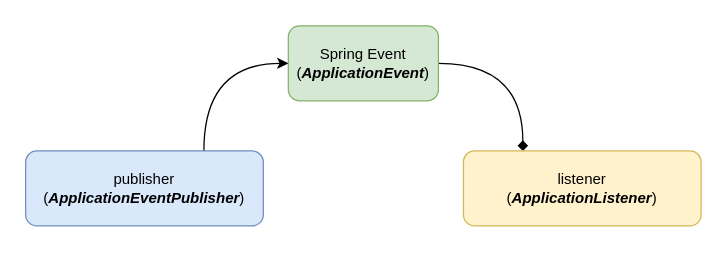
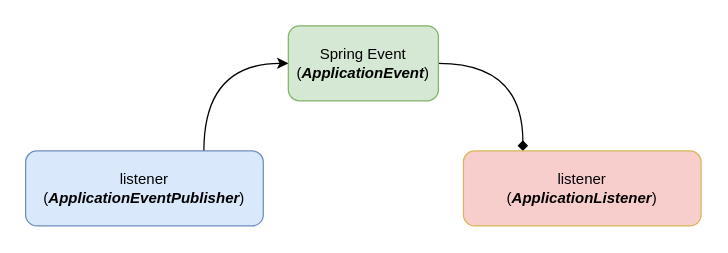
  <mxCell id="0" />
  <mxCell id="1" parent="0" />
  <mxCell id="2" style="edgeStyle=orthogonalEdgeStyle;rounded=0;orthogonalLoop=1;jettySize=auto;html=1;exitX=1;exitY=0.5;exitDx=0;exitDy=0;entryX=0.25;entryY=0;entryDx=0;entryDy=0;curved=1;endArrow=diamond;" parent="1" source="3" target="6" edge="1"><mxGeometry relative="1" as="geometry" /></mxCell>
  <mxCell id="3" value="Spring Event&lt;div&gt;(&lt;span style=&quot;background-color: initial;&quot;&gt;&lt;b style=&quot;&quot;&gt;&lt;i&gt;ApplicationEvent&lt;/i&gt;&lt;/b&gt;&lt;/span&gt;&lt;span style=&quot;background-color: initial;&quot;&gt;)&lt;/span&gt;&lt;/div&gt;" style="rounded=1;whiteSpace=wrap;html=1;spacing=2;fillColor=#d5e8d4;strokeColor=#82b366;" parent="1" vertex="1"><mxGeometry x="230" y="20" width="120" height="60" as="geometry" /></mxCell>
  <mxCell id="4" style="edgeStyle=orthogonalEdgeStyle;rounded=0;orthogonalLoop=1;jettySize=auto;html=1;exitX=0.75;exitY=0;exitDx=0;exitDy=0;entryX=0;entryY=0.5;entryDx=0;entryDy=0;curved=1;" parent="1" source="5" target="3" edge="1"><mxGeometry relative="1" as="geometry" /></mxCell>
- <mxCell id="5" value="publisher&lt;div&gt;(&lt;span style=&quot;background-color: initial;&quot;&gt;&lt;b&gt;&lt;i&gt;ApplicationEventPublisher&lt;/i&gt;&lt;/b&gt;&lt;/span&gt;&lt;span style=&quot;background-color: initial;&quot;&gt;)&lt;/span&gt;&lt;br&gt;&lt;/div&gt;" style="rounded=1;whiteSpace=wrap;html=1;spacing=2;fillColor=#dae8fc;strokeColor=#6c8ebf;" parent="1" vertex="1"><mxGeometry x="20" y="120" width="190" height="60" as="geometry" /></mxCell>
- <mxCell id="6" value="listener&lt;div&gt;(&lt;span style=&quot;background-color: initial;&quot;&gt;&lt;b&gt;&lt;i&gt;ApplicationListener&lt;/i&gt;&lt;/b&gt;&lt;/span&gt;&lt;span style=&quot;background-color: initial;&quot;&gt;)&lt;/span&gt;&lt;br&gt;&lt;/div&gt;" style="rounded=1;whiteSpace=wrap;html=1;spacing=2;fillColor=#fff2cc;strokeColor=#d6b656;" parent="1" vertex="1"><mxGeometry x="370" y="120" width="190" height="60" as="geometry" /></mxCell>
+ <mxCell id="5" value="listener&lt;div&gt;(&lt;span style=&quot;background-color: initial;&quot;&gt;&lt;b&gt;&lt;i&gt;ApplicationEventPublisher&lt;/i&gt;&lt;/b&gt;&lt;/span&gt;&lt;span style=&quot;background-color: initial;&quot;&gt;)&lt;/span&gt;&lt;br&gt;&lt;/div&gt;" style="rounded=1;whiteSpace=wrap;html=1;spacing=2;fillColor=#dae8fc;strokeColor=#6c8ebf;" parent="1" vertex="1"><mxGeometry x="20" y="120" width="190" height="60" as="geometry" /></mxCell>
+ <mxCell id="6" value="listener&lt;div&gt;(&lt;span style=&quot;background-color: initial;&quot;&gt;&lt;b&gt;&lt;i&gt;ApplicationListener&lt;/i&gt;&lt;/b&gt;&lt;/span&gt;&lt;span style=&quot;background-color: initial;&quot;&gt;)&lt;/span&gt;&lt;br&gt;&lt;/div&gt;" style="rounded=1;whiteSpace=wrap;html=1;spacing=2;fillColor=#f8cecc;strokeColor=#d6b656;" parent="1" vertex="1"><mxGeometry x="370" y="120" width="190" height="60" as="geometry" /></mxCell>
